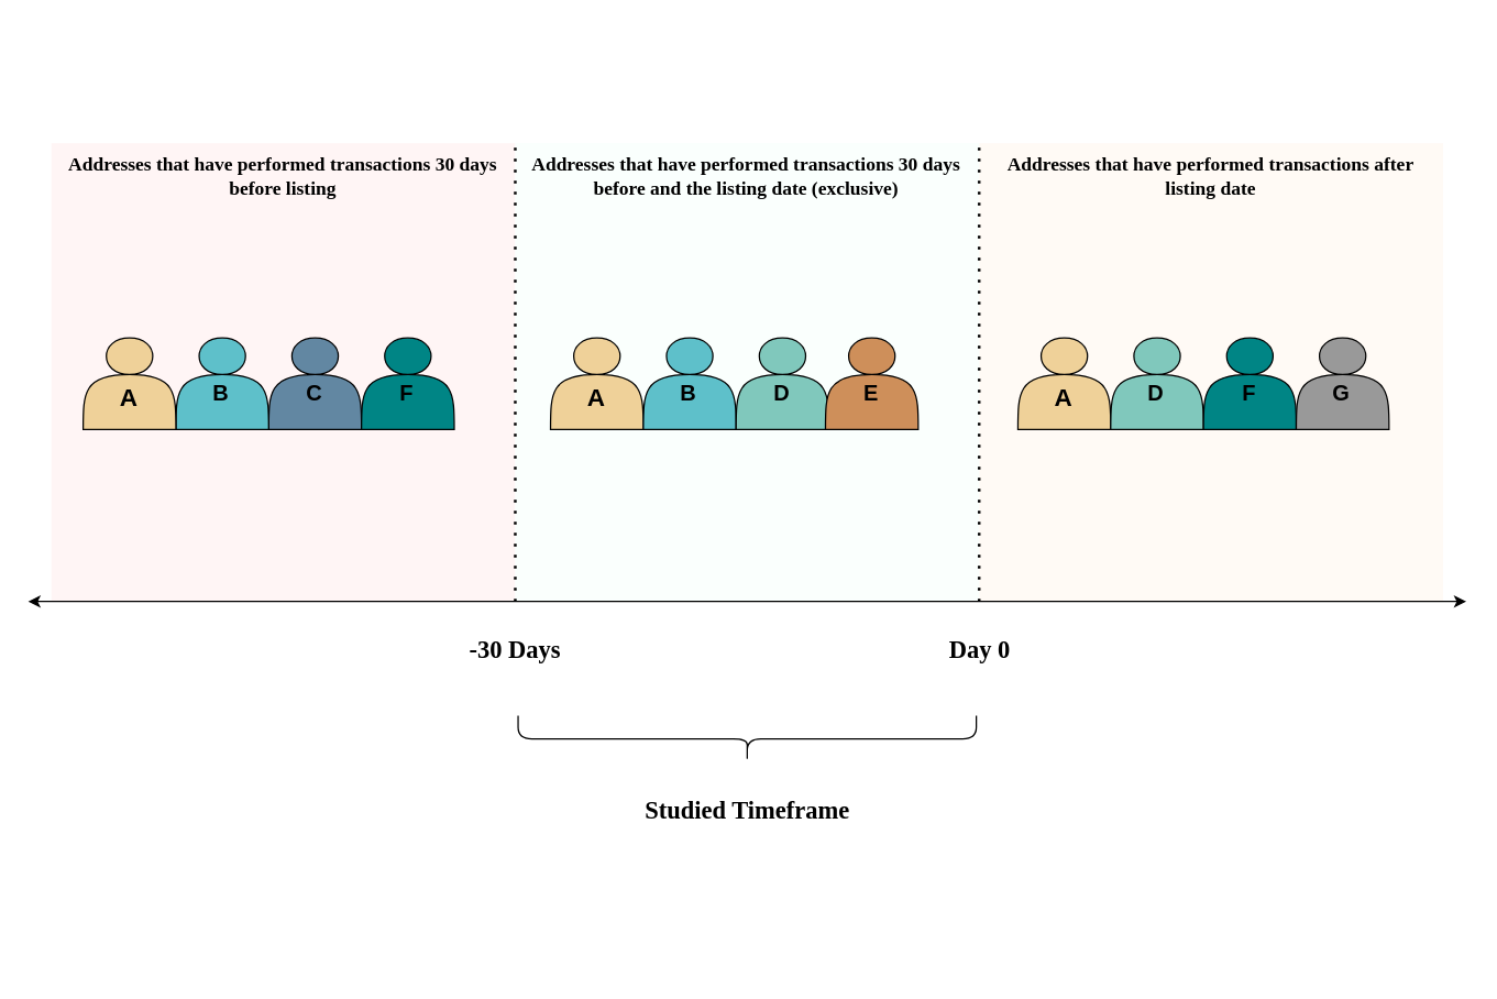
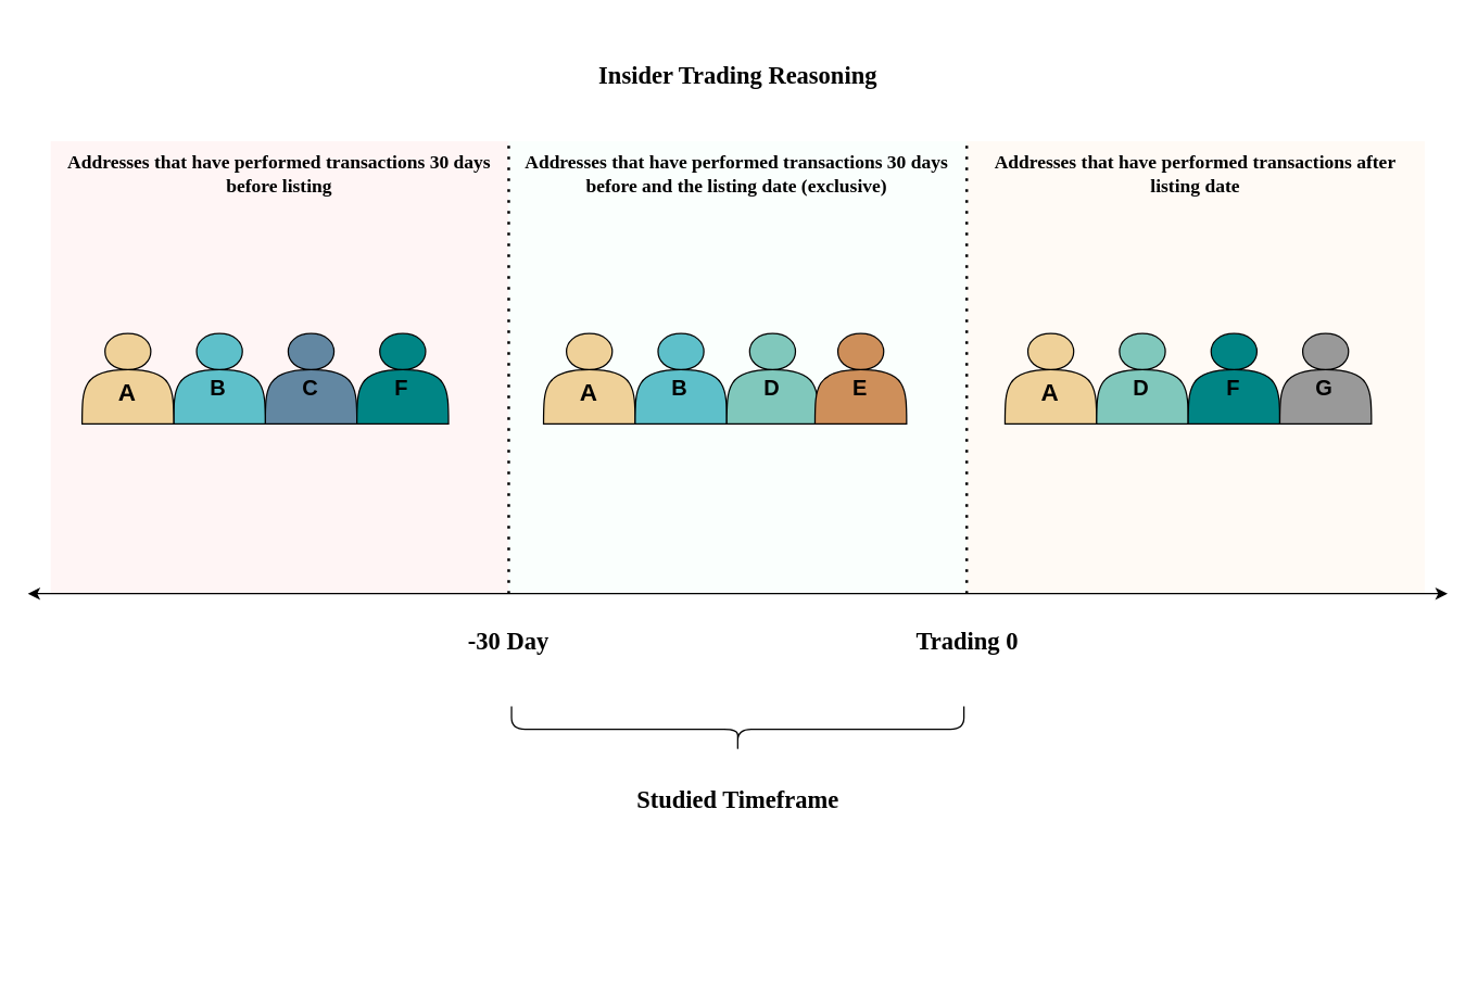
  <mxCell id="0" />
  <mxCell id="1" parent="0" />
  <mxCell id="2" value="" style="group" parent="1" vertex="1" connectable="0"><mxGeometry x="20" y="20" width="1046.14" height="600" as="geometry" /></mxCell>
  <mxCell id="3" value="" style="shape=ext;double=1;rounded=0;whiteSpace=wrap;html=1;fontFamily=Times New Roman;fontSize=18;fillColor=#FFFAF5;strokeColor=none;" parent="2" vertex="1"><mxGeometry x="691.802" y="83.333" width="337.465" height="333.333" as="geometry" /></mxCell>
  <mxCell id="4" value="" style="shape=ext;double=1;rounded=0;whiteSpace=wrap;html=1;fontFamily=Times New Roman;fontSize=18;fillColor=#FFF5F5;strokeColor=none;" parent="2" vertex="1"><mxGeometry x="16.873" y="83.333" width="337.465" height="333.333" as="geometry" /></mxCell>
  <mxCell id="5" value="" style="shape=ext;double=1;rounded=0;whiteSpace=wrap;html=1;fontFamily=Times New Roman;fontSize=18;fillColor=#FAFFFD;strokeColor=none;" parent="2" vertex="1"><mxGeometry x="354.338" y="83.333" width="337.465" height="333.333" as="geometry" /></mxCell>
- <mxCell id="7" value="&lt;font face=&quot;Times New Roman&quot;&gt;&lt;span style=&quot;font-size: 18px&quot;&gt;Day 0&lt;/span&gt;&lt;/font&gt;" style="text;strokeColor=none;fillColor=none;html=1;fontSize=24;fontStyle=1;verticalAlign=middle;align=center;" parent="2" vertex="1"><mxGeometry x="607.436" y="416.667" width="168.732" height="66.667" as="geometry" /></mxCell>
+ <mxCell id="6" value="&lt;font style=&quot;font-size: 18px&quot; face=&quot;Times New Roman&quot;&gt;Insider Trading Reasoning&lt;/font&gt;" style="text;strokeColor=none;fillColor=none;html=1;fontSize=24;fontStyle=1;verticalAlign=middle;align=center;" parent="2" vertex="1"><mxGeometry x="16.873" width="1012.394" height="66.667" as="geometry" /></mxCell>
+ <mxCell id="7" value="&lt;font face=&quot;Times New Roman&quot;&gt;&lt;span style=&quot;font-size: 18px&quot;&gt;Trading 0&lt;/span&gt;&lt;/font&gt;" style="text;strokeColor=none;fillColor=none;html=1;fontSize=24;fontStyle=1;verticalAlign=middle;align=center;" parent="2" vertex="1"><mxGeometry x="607.436" y="416.667" width="168.732" height="66.667" as="geometry" /></mxCell>
  <mxCell id="8" value="" style="endArrow=none;dashed=1;html=1;dashPattern=1 3;strokeWidth=2;fontFamily=Times New Roman;fontSize=18;entryX=0;entryY=0;entryDx=0;entryDy=0;" parent="2" target="3" edge="1"><mxGeometry width="50" height="50" relative="1" as="geometry"><mxPoint x="691.802" y="416.667" as="sourcePoint" /><mxPoint x="691.802" y="150.0" as="targetPoint" /></mxGeometry></mxCell>
  <mxCell id="9" value="" style="endArrow=none;dashed=1;html=1;dashPattern=1 3;strokeWidth=2;fontFamily=Times New Roman;fontSize=18;entryX=1;entryY=0;entryDx=0;entryDy=0;" parent="2" target="4" edge="1"><mxGeometry width="50" height="50" relative="1" as="geometry"><mxPoint x="354.338" y="416.667" as="sourcePoint" /><mxPoint x="354.338" y="150.0" as="targetPoint" /></mxGeometry></mxCell>
- <mxCell id="10" value="&lt;font face=&quot;Times New Roman&quot;&gt;&lt;span style=&quot;font-size: 18px&quot;&gt;-30 Days&lt;/span&gt;&lt;/font&gt;" style="text;strokeColor=none;fillColor=none;html=1;fontSize=24;fontStyle=1;verticalAlign=middle;align=center;" parent="2" vertex="1"><mxGeometry x="269.972" y="416.667" width="168.732" height="66.667" as="geometry" /></mxCell>
+ <mxCell id="10" value="&lt;font face=&quot;Times New Roman&quot;&gt;&lt;span style=&quot;font-size: 18px&quot;&gt;-30 Day&lt;/span&gt;&lt;/font&gt;" style="text;strokeColor=none;fillColor=none;html=1;fontSize=24;fontStyle=1;verticalAlign=middle;align=center;" parent="2" vertex="1"><mxGeometry x="269.972" y="416.667" width="168.732" height="66.667" as="geometry" /></mxCell>
  <mxCell id="11" value="" style="shape=curlyBracket;whiteSpace=wrap;html=1;rounded=1;flipH=1;fontFamily=Times New Roman;fontSize=18;fillColor=#B3B3B3;rotation=90;" parent="2" vertex="1"><mxGeometry x="506.197" y="350" width="33.746" height="333.333" as="geometry" /></mxCell>
  <mxCell id="12" value="&lt;font face=&quot;Times New Roman&quot;&gt;&lt;span style=&quot;font-size: 18px&quot;&gt;Studied Timeframe&lt;/span&gt;&lt;/font&gt;" style="text;strokeColor=none;fillColor=none;html=1;fontSize=24;fontStyle=1;verticalAlign=middle;align=center;" parent="2" vertex="1"><mxGeometry x="438.704" y="533.333" width="168.732" height="66.667" as="geometry" /></mxCell>
  <mxCell id="13" value="" style="endArrow=classic;startArrow=classic;html=1;fontFamily=Times New Roman;fontSize=18;" parent="2" edge="1"><mxGeometry width="50" height="50" relative="1" as="geometry"><mxPoint y="416.667" as="sourcePoint" /><mxPoint x="1046.14" y="416.667" as="targetPoint" /></mxGeometry></mxCell>
  <mxCell id="14" value="&lt;span&gt;Addresses that have performed transactions 30 days before listing&lt;/span&gt;" style="text;html=1;strokeColor=none;fillColor=none;align=center;verticalAlign=middle;whiteSpace=wrap;rounded=0;fontFamily=Times New Roman;fontSize=14;fontStyle=1" parent="2" vertex="1"><mxGeometry x="16.873" y="83.333" width="337.465" height="50.0" as="geometry" /></mxCell>
  <mxCell id="15" value="&lt;span&gt;Addresses that have performed transactions after listing date&lt;/span&gt;" style="text;html=1;strokeColor=none;fillColor=none;align=center;verticalAlign=middle;whiteSpace=wrap;rounded=0;fontFamily=Times New Roman;fontSize=14;fontStyle=1" parent="2" vertex="1"><mxGeometry x="691.802" y="83.333" width="337.465" height="50.0" as="geometry" /></mxCell>
  <mxCell id="16" value="&lt;span&gt;Addresses that have performed transactions 30 days before and the listing date (exclusive)&lt;/span&gt;" style="text;html=1;strokeColor=none;fillColor=none;align=center;verticalAlign=middle;whiteSpace=wrap;rounded=0;fontFamily=Times New Roman;fontSize=14;fontStyle=1" parent="2" vertex="1"><mxGeometry x="354.338" y="83.333" width="337.465" height="50.0" as="geometry" /></mxCell>
  <mxCell id="17" value="&lt;br&gt;&lt;font size=&quot;3&quot;&gt;&lt;b&gt;C&lt;/b&gt;&lt;/font&gt;" style="shape=actor;whiteSpace=wrap;html=1;fillColor=#6287a2;" parent="2" vertex="1"><mxGeometry x="174.983" y="225.0" width="67.493" height="66.667" as="geometry" /></mxCell>
  <mxCell id="18" value="&lt;br&gt;&lt;font size=&quot;3&quot;&gt;&lt;b&gt;B&lt;/b&gt;&lt;br&gt;&lt;/font&gt;" style="shape=actor;whiteSpace=wrap;html=1;fillColor=#5ec0ca;" parent="2" vertex="1"><mxGeometry x="107.489" y="225.003" width="67.493" height="66.667" as="geometry" /></mxCell>
  <mxCell id="19" value="&lt;font style=&quot;font-size: 18px&quot;&gt;&lt;b&gt;&lt;br&gt;A&lt;/b&gt;&lt;/font&gt;" style="shape=actor;whiteSpace=wrap;html=1;fillColor=#efd199;" parent="2" vertex="1"><mxGeometry x="39.999" y="225" width="67.493" height="66.667" as="geometry" /></mxCell>
  <mxCell id="20" value="&lt;font style=&quot;font-size: 18px&quot;&gt;&lt;b&gt;&lt;br&gt;A&lt;/b&gt;&lt;/font&gt;" style="shape=actor;whiteSpace=wrap;html=1;fillColor=#efd199;" parent="2" vertex="1"><mxGeometry x="379.999" y="225.0" width="67.493" height="66.667" as="geometry" /></mxCell>
  <mxCell id="21" value="&lt;font style=&quot;font-size: 18px&quot;&gt;&lt;b&gt;&lt;br&gt;A&lt;/b&gt;&lt;/font&gt;" style="shape=actor;whiteSpace=wrap;html=1;fillColor=#efd199;" parent="2" vertex="1"><mxGeometry x="719.999" y="225.0" width="67.493" height="66.667" as="geometry" /></mxCell>
  <mxCell id="22" value="&lt;br&gt;&lt;font size=&quot;3&quot;&gt;&lt;b&gt;B&lt;/b&gt;&lt;br&gt;&lt;/font&gt;" style="shape=actor;whiteSpace=wrap;html=1;fillColor=#5ec0ca;" parent="2" vertex="1"><mxGeometry x="447.489" y="225.003" width="67.493" height="66.667" as="geometry" /></mxCell>
  <mxCell id="23" value="&lt;br&gt;&lt;font size=&quot;3&quot;&gt;&lt;b&gt;D&lt;/b&gt;&lt;/font&gt;" style="shape=actor;whiteSpace=wrap;html=1;fillColor=#80c8bc;" parent="2" vertex="1"><mxGeometry x="514.983" y="225" width="67.493" height="66.667" as="geometry" /></mxCell>
  <mxCell id="24" value="&lt;br&gt;&lt;font size=&quot;3&quot;&gt;&lt;b&gt;D&lt;/b&gt;&lt;/font&gt;" style="shape=actor;whiteSpace=wrap;html=1;fillColor=#80c8bc;" parent="2" vertex="1"><mxGeometry x="787.493" y="225" width="67.493" height="66.667" as="geometry" /></mxCell>
  <mxCell id="25" value="&lt;br&gt;&lt;font size=&quot;3&quot;&gt;&lt;b&gt;F&lt;/b&gt;&lt;/font&gt;" style="shape=actor;whiteSpace=wrap;html=1;fillColor=#008585;" parent="2" vertex="1"><mxGeometry x="854.983" y="225" width="67.493" height="66.667" as="geometry" /></mxCell>
  <mxCell id="26" value="&lt;br&gt;&lt;font size=&quot;3&quot;&gt;&lt;b&gt;E&lt;/b&gt;&lt;/font&gt;" style="shape=actor;whiteSpace=wrap;html=1;fillColor=#ce8f5a;" parent="2" vertex="1"><mxGeometry x="580.003" y="225" width="67.493" height="66.667" as="geometry" /></mxCell>
  <mxCell id="27" value="&lt;br&gt;&lt;font size=&quot;3&quot;&gt;&lt;b&gt;G&lt;/b&gt;&lt;/font&gt;" style="shape=actor;whiteSpace=wrap;html=1;fillColor=#999999;" parent="2" vertex="1"><mxGeometry x="922.473" y="225" width="67.493" height="66.667" as="geometry" /></mxCell>
  <mxCell id="28" value="&lt;br&gt;&lt;font size=&quot;3&quot;&gt;&lt;b&gt;F&lt;/b&gt;&lt;/font&gt;" style="shape=actor;whiteSpace=wrap;html=1;fillColor=#008585;" parent="2" vertex="1"><mxGeometry x="242.473" y="225" width="67.493" height="66.667" as="geometry" /></mxCell>
